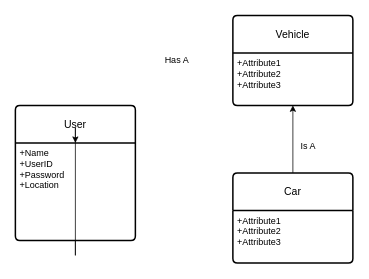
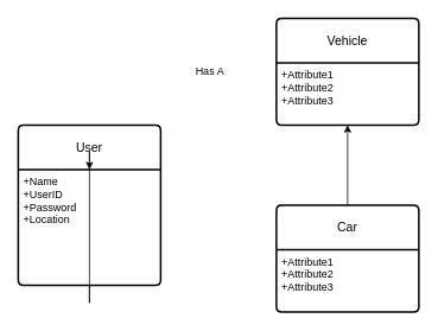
  <mxCell id="0" />
  <mxCell id="1" parent="0" />
  <mxCell id="2" value="User" style="swimlane;childLayout=stackLayout;horizontal=1;startSize=50;horizontalStack=0;rounded=1;fontSize=14;fontStyle=0;strokeWidth=2;resizeParent=0;resizeLast=1;shadow=0;dashed=0;align=center;arcSize=4;whiteSpace=wrap;html=1;" vertex="1" parent="1"><mxGeometry x="20" y="140" width="160" height="180" as="geometry"><mxRectangle x="350" y="250" width="70" height="50" as="alternateBounds" /></mxGeometry></mxCell>
  <mxCell id="3" value="+Name&lt;div&gt;+UserID&lt;/div&gt;&lt;div&gt;+Password&lt;/div&gt;&lt;div&gt;+Location&lt;/div&gt;&lt;div&gt;&lt;br&gt;&lt;/div&gt;" style="align=left;strokeColor=none;fillColor=none;spacingLeft=4;spacingRight=4;fontSize=12;verticalAlign=top;resizable=0;rotatable=0;part=1;html=1;whiteSpace=wrap;" vertex="1" parent="2"><mxGeometry y="50" width="160" height="130" as="geometry" /></mxCell>
  <mxCell id="4" value="Vehicle" style="swimlane;childLayout=stackLayout;horizontal=1;startSize=50;horizontalStack=0;rounded=1;fontSize=14;fontStyle=0;strokeWidth=2;resizeParent=0;resizeLast=1;shadow=0;dashed=0;align=center;arcSize=4;whiteSpace=wrap;html=1;" vertex="1" parent="1"><mxGeometry x="310" y="20" width="160" height="120" as="geometry" /></mxCell>
  <mxCell id="5" value="+Attribute1&#10;+Attribute2&#10;+Attribute3" style="align=left;strokeColor=none;fillColor=none;spacingLeft=4;spacingRight=4;fontSize=12;verticalAlign=top;resizable=0;rotatable=0;part=1;html=1;whiteSpace=wrap;" vertex="1" parent="4"><mxGeometry y="50" width="160" height="70" as="geometry" /></mxCell>
  <mxCell id="6" value="Has A" style="text;html=1;align=center;verticalAlign=middle;resizable=0;points=[];autosize=1;strokeColor=none;fillColor=none;" vertex="1" parent="1"><mxGeometry x="205" y="65" width="60" height="30" as="geometry" /></mxCell>
  <mxCell id="7" style="edgeStyle=orthogonalEdgeStyle;rounded=0;orthogonalLoop=1;jettySize=auto;html=1;" edge="1" parent="1" source="2" target="3"><mxGeometry relative="1" as="geometry" /></mxCell>
  <mxCell id="8" style="edgeStyle=orthogonalEdgeStyle;rounded=0;orthogonalLoop=1;jettySize=auto;html=1;entryX=0.5;entryY=1;entryDx=0;entryDy=0;" edge="1" parent="1" source="9" target="5"><mxGeometry relative="1" as="geometry" /></mxCell>
  <mxCell id="9" value="Car" style="swimlane;childLayout=stackLayout;horizontal=1;startSize=50;horizontalStack=0;rounded=1;fontSize=14;fontStyle=0;strokeWidth=2;resizeParent=0;resizeLast=1;shadow=0;dashed=0;align=center;arcSize=4;whiteSpace=wrap;html=1;" vertex="1" parent="1"><mxGeometry x="310" y="230" width="160" height="120" as="geometry" /></mxCell>
  <mxCell id="10" value="+Attribute1&#10;+Attribute2&#10;+Attribute3" style="align=left;strokeColor=none;fillColor=none;spacingLeft=4;spacingRight=4;fontSize=12;verticalAlign=top;resizable=0;rotatable=0;part=1;html=1;whiteSpace=wrap;" vertex="1" parent="9"><mxGeometry y="50" width="160" height="70" as="geometry" /></mxCell>
- <mxCell id="11" value="Is A" style="text;html=1;align=center;verticalAlign=middle;resizable=0;points=[];autosize=1;strokeColor=none;fillColor=none;" vertex="1" parent="1"><mxGeometry x="390" y="180" width="40" height="30" as="geometry" /></mxCell>
